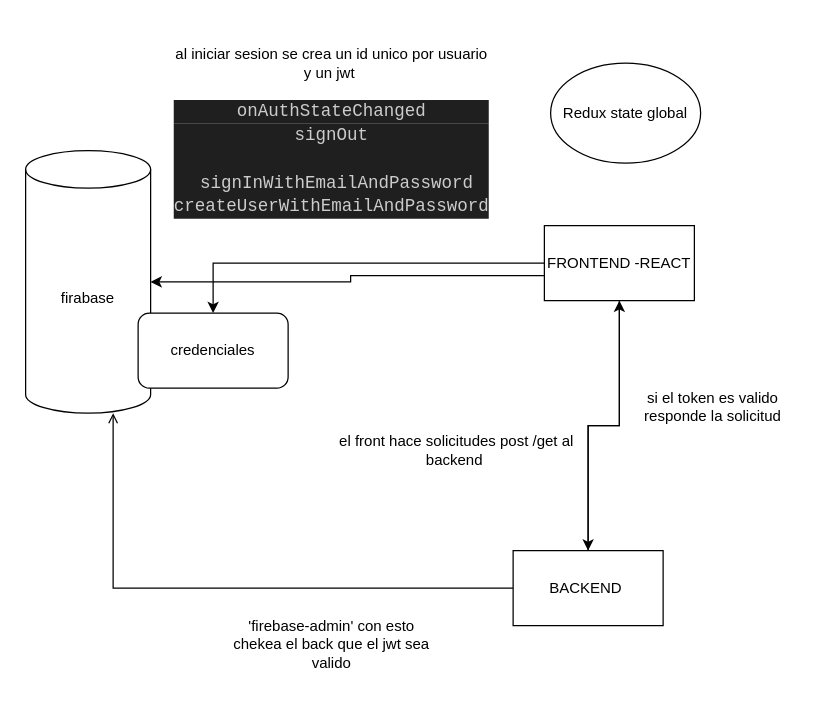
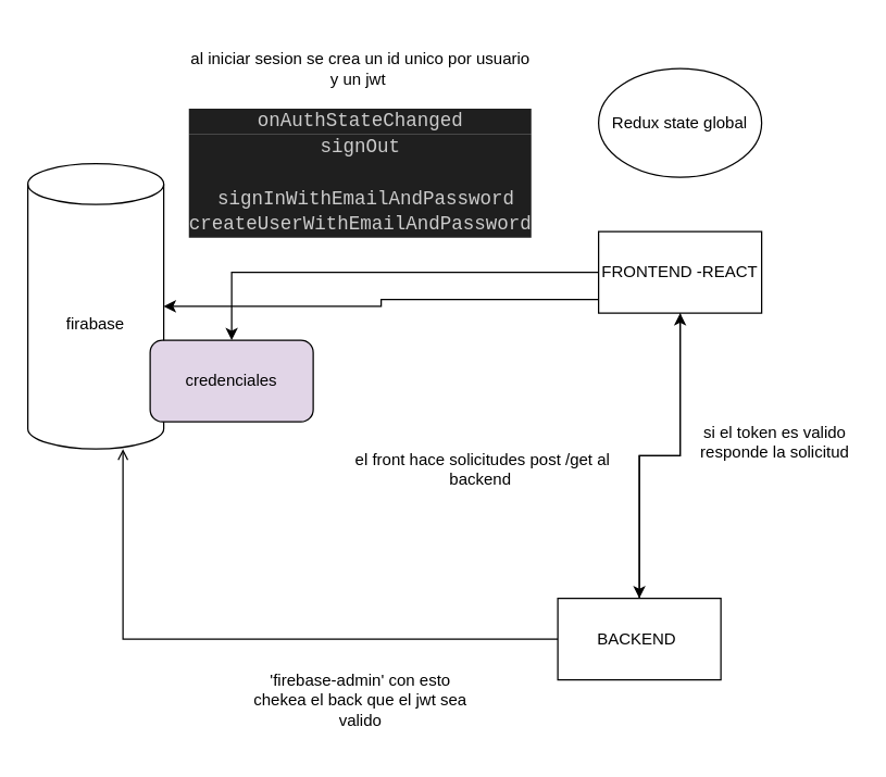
  <mxCell id="0" />
  <mxCell id="1" parent="0" />
  <mxCell id="2" value="firabase" style="shape=cylinder3;whiteSpace=wrap;html=1;boundedLbl=1;backgroundOutline=1;size=15;" vertex="1" parent="1"><mxGeometry x="20" y="120" width="100" height="210" as="geometry" /></mxCell>
  <mxCell id="3" style="edgeStyle=orthogonalEdgeStyle;rounded=0;orthogonalLoop=1;jettySize=auto;html=1;" edge="1" parent="1" source="5" target="13"><mxGeometry relative="1" as="geometry" /></mxCell>
  <mxCell id="4" style="edgeStyle=orthogonalEdgeStyle;rounded=0;orthogonalLoop=1;jettySize=auto;html=1;entryX=0.5;entryY=0;entryDx=0;entryDy=0;" edge="1" parent="1" source="5" target="10"><mxGeometry relative="1" as="geometry" /></mxCell>
- <mxCell id="5" value="FRONTEND -REACT" style="rounded=0;whiteSpace=wrap;html=1;" vertex="1" parent="1"><mxGeometry x="435" y="180" width="120" height="60" as="geometry" /></mxCell>
+ <mxCell id="5" value="FRONTEND -REACT" style="rounded=0;whiteSpace=wrap;html=1;" vertex="1" parent="1"><mxGeometry x="440" y="170" width="120" height="60" as="geometry" /></mxCell>
  <mxCell id="6" value="Redux state global" style="ellipse;whiteSpace=wrap;html=1;" vertex="1" parent="1"><mxGeometry x="440" y="50" width="120" height="80" as="geometry" /></mxCell>
  <mxCell id="7" style="edgeStyle=orthogonalEdgeStyle;rounded=0;orthogonalLoop=1;jettySize=auto;html=1;" edge="1" parent="1" source="5" target="2"><mxGeometry relative="1" as="geometry"><mxPoint x="384" y="229.5" as="sourcePoint" /><mxPoint x="146" y="204.94" as="targetPoint" /><Array as="points"><mxPoint x="280" y="220" /><mxPoint x="280" y="225" /></Array></mxGeometry></mxCell>
  <mxCell id="8" style="edgeStyle=orthogonalEdgeStyle;rounded=0;orthogonalLoop=1;jettySize=auto;html=1;endArrow=open;" edge="1" parent="1" source="10" target="2"><mxGeometry relative="1" as="geometry"><Array as="points"><mxPoint x="90" y="470" /></Array></mxGeometry></mxCell>
  <mxCell id="9" style="edgeStyle=orthogonalEdgeStyle;rounded=0;orthogonalLoop=1;jettySize=auto;html=1;" edge="1" parent="1" source="10" target="5"><mxGeometry relative="1" as="geometry"><mxPoint x="540" y="240" as="targetPoint" /></mxGeometry></mxCell>
  <mxCell id="10" value="BACKEND&amp;nbsp;&lt;br&gt;" style="rounded=0;whiteSpace=wrap;html=1;" vertex="1" parent="1"><mxGeometry x="410" y="440" width="120" height="60" as="geometry" /></mxCell>
- <mxCell id="11" value="el front hace solicitudes post /get al backend&amp;nbsp;" style="text;html=1;strokeColor=none;fillColor=none;align=center;verticalAlign=middle;whiteSpace=wrap;rounded=0;" vertex="1" parent="1"><mxGeometry x="250" y="325" width="230" height="70" as="geometry" /></mxCell>
+ <mxCell id="11" value="el front hace solicitudes post /get al backend&amp;nbsp;" style="text;html=1;strokeColor=none;fillColor=none;align=center;verticalAlign=middle;whiteSpace=wrap;rounded=0;" vertex="1" parent="1"><mxGeometry x="240" y="310" width="230" height="70" as="geometry" /></mxCell>
  <mxCell id="12" value="al iniciar sesion se crea un id unico por usuario y un jwt&amp;nbsp;&lt;br&gt;&lt;br&gt;&lt;div style=&quot;color: rgb(204, 204, 204); background-color: rgb(31, 31, 31); font-family: Consolas, &amp;quot;Courier New&amp;quot;, monospace; font-size: 14px; line-height: 19px;&quot;&gt;onAuthStateChanged&lt;/div&gt;&lt;div style=&quot;color: rgb(204, 204, 204); background-color: rgb(31, 31, 31); font-family: Consolas, &amp;quot;Courier New&amp;quot;, monospace; font-size: 14px; line-height: 19px;&quot;&gt;&lt;div style=&quot;line-height: 19px;&quot;&gt;signOut&lt;/div&gt;&lt;div style=&quot;line-height: 19px;&quot;&gt;&lt;br&gt;&lt;/div&gt;&lt;div style=&quot;line-height: 19px;&quot;&gt;&lt;div style=&quot;line-height: 19px;&quot;&gt;&amp;nbsp;signInWithEmailAndPassword&lt;/div&gt;&lt;div style=&quot;line-height: 19px;&quot;&gt;&lt;div style=&quot;line-height: 19px;&quot;&gt;createUserWithEmailAndPassword&lt;/div&gt;&lt;/div&gt;&lt;/div&gt;&lt;/div&gt;" style="text;html=1;strokeColor=none;fillColor=none;align=center;verticalAlign=middle;whiteSpace=wrap;rounded=0;" vertex="1" parent="1"><mxGeometry x="140" y="20" width="250" height="170" as="geometry" /></mxCell>
- <mxCell id="13" value="credenciales" style="rounded=1;whiteSpace=wrap;html=1;" vertex="1" parent="1"><mxGeometry x="110" y="250" width="120" height="60" as="geometry" /></mxCell>
+ <mxCell id="13" value="credenciales" style="rounded=1;whiteSpace=wrap;html=1;fillColor=#e1d5e7;" vertex="1" parent="1"><mxGeometry x="110" y="250" width="120" height="60" as="geometry" /></mxCell>
  <mxCell id="14" value="'firebase-admin' con esto chekea el back que el jwt sea valido" style="text;html=1;strokeColor=none;fillColor=none;align=center;verticalAlign=middle;whiteSpace=wrap;rounded=0;" vertex="1" parent="1"><mxGeometry x="185" y="480" width="160" height="70" as="geometry" /></mxCell>
  <mxCell id="15" value="si el token es valido responde la solicitud" style="text;html=1;strokeColor=none;fillColor=none;align=center;verticalAlign=middle;whiteSpace=wrap;rounded=0;" vertex="1" parent="1"><mxGeometry x="510" y="280" width="120" height="90" as="geometry" /></mxCell>
